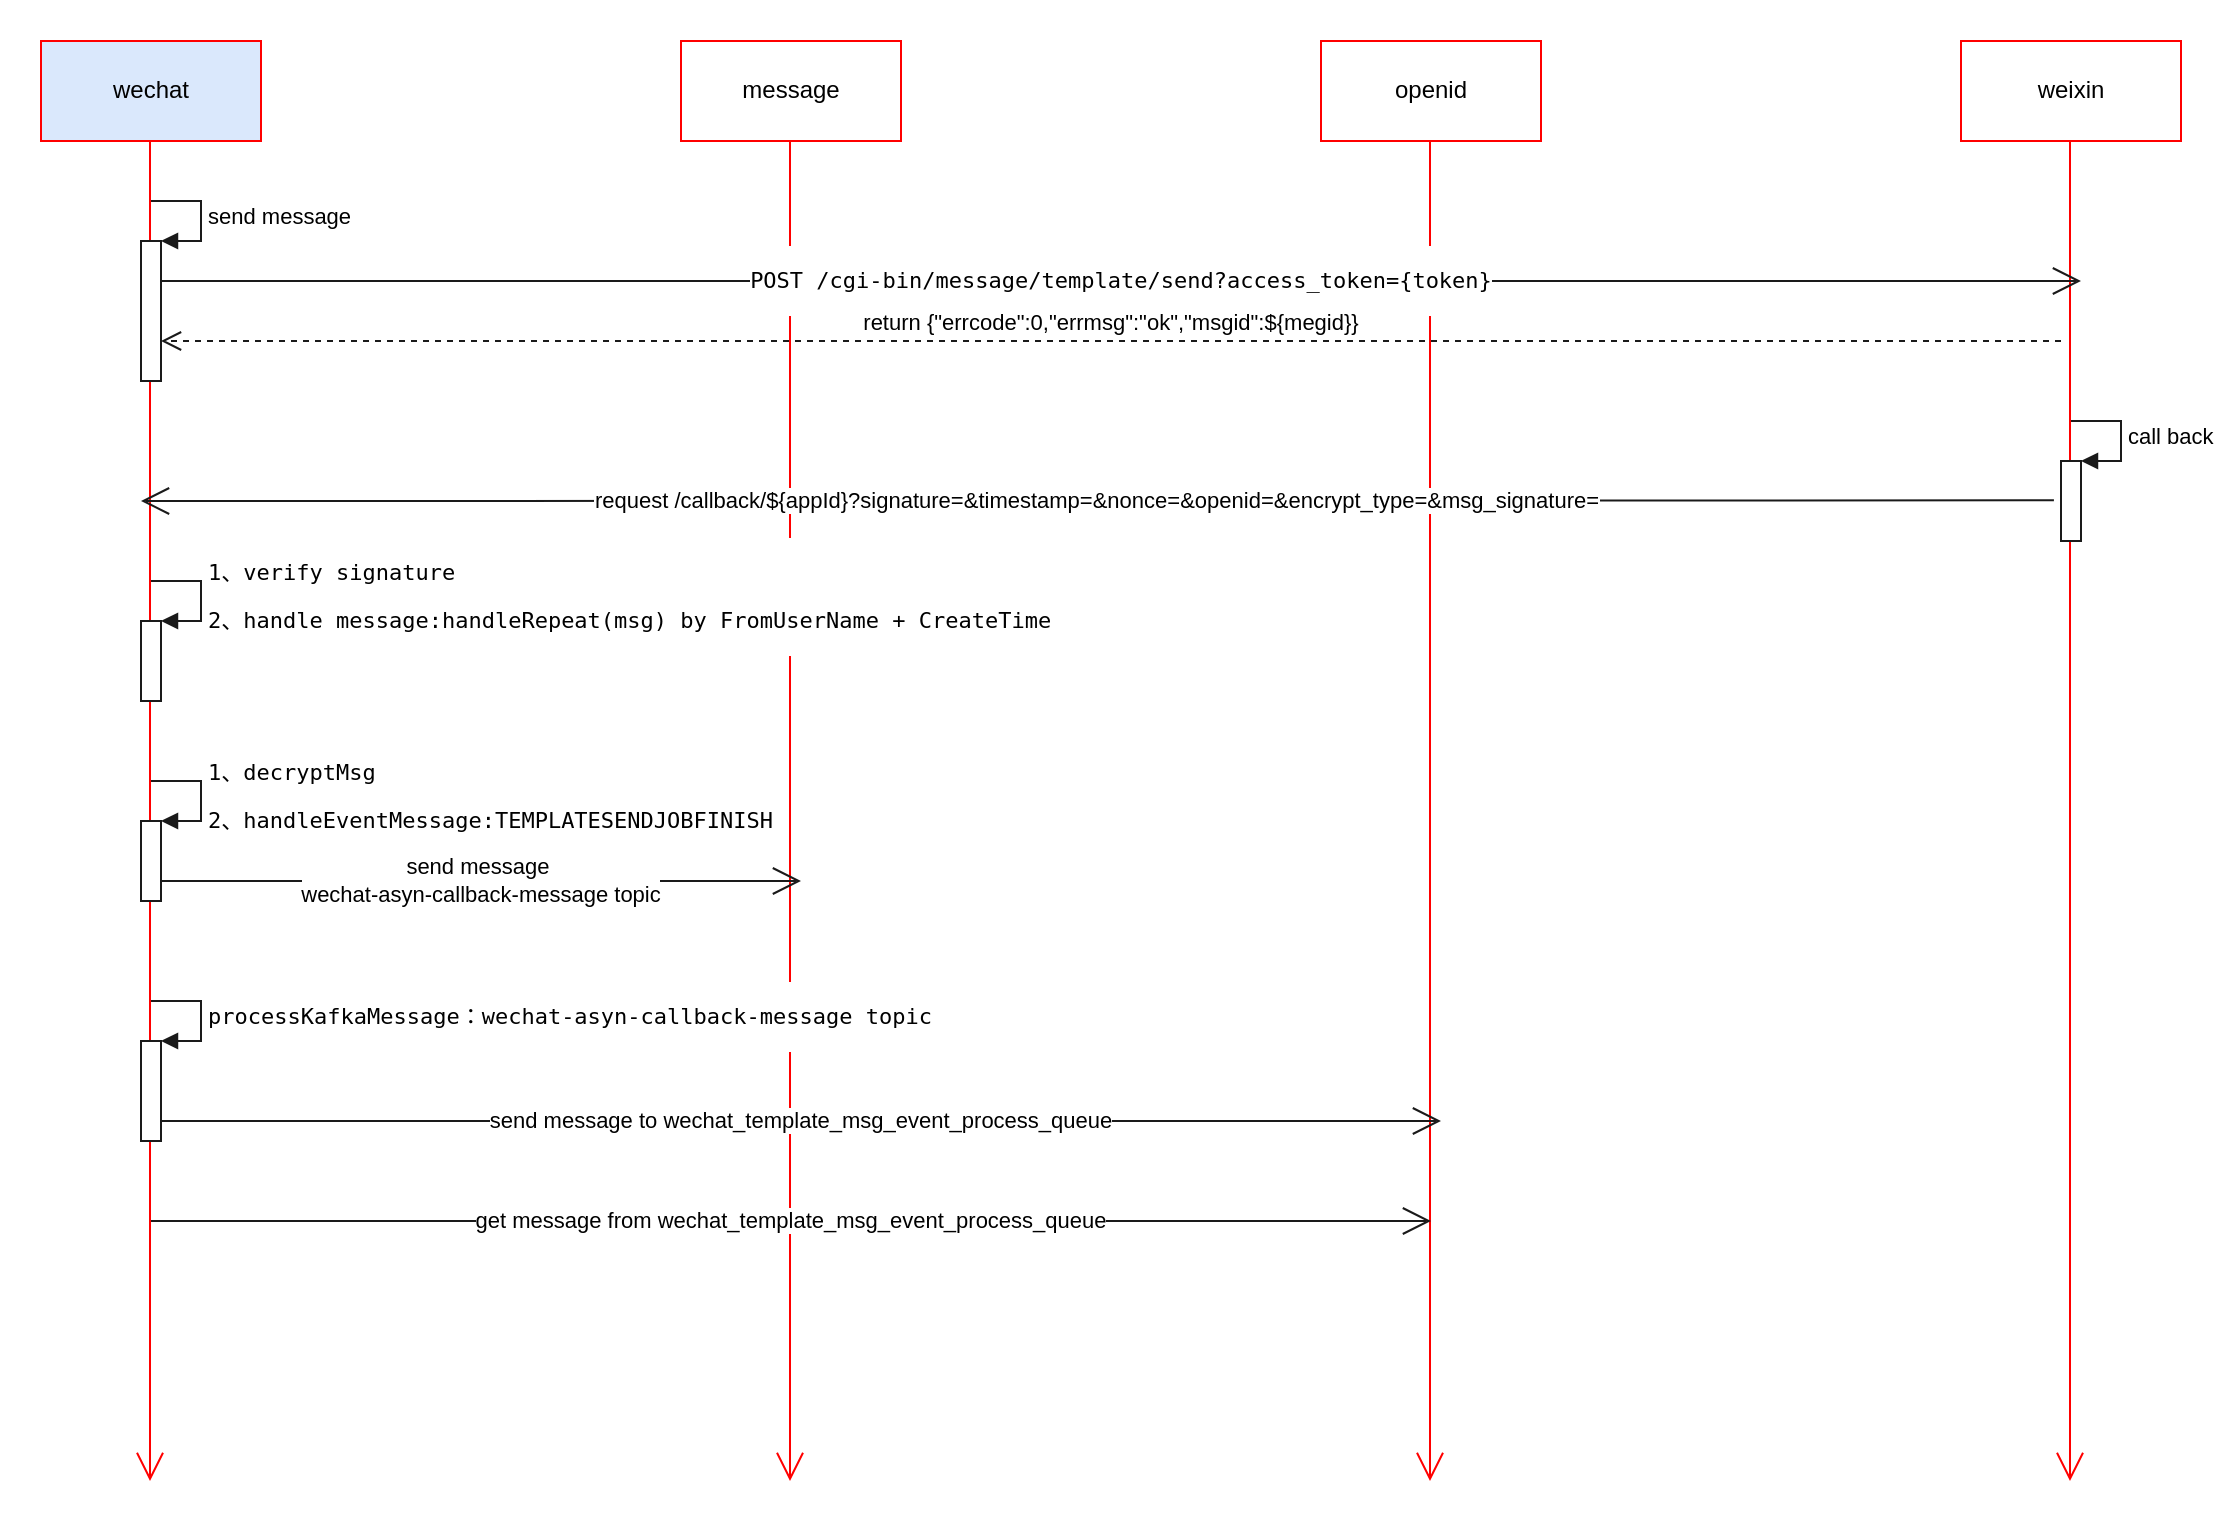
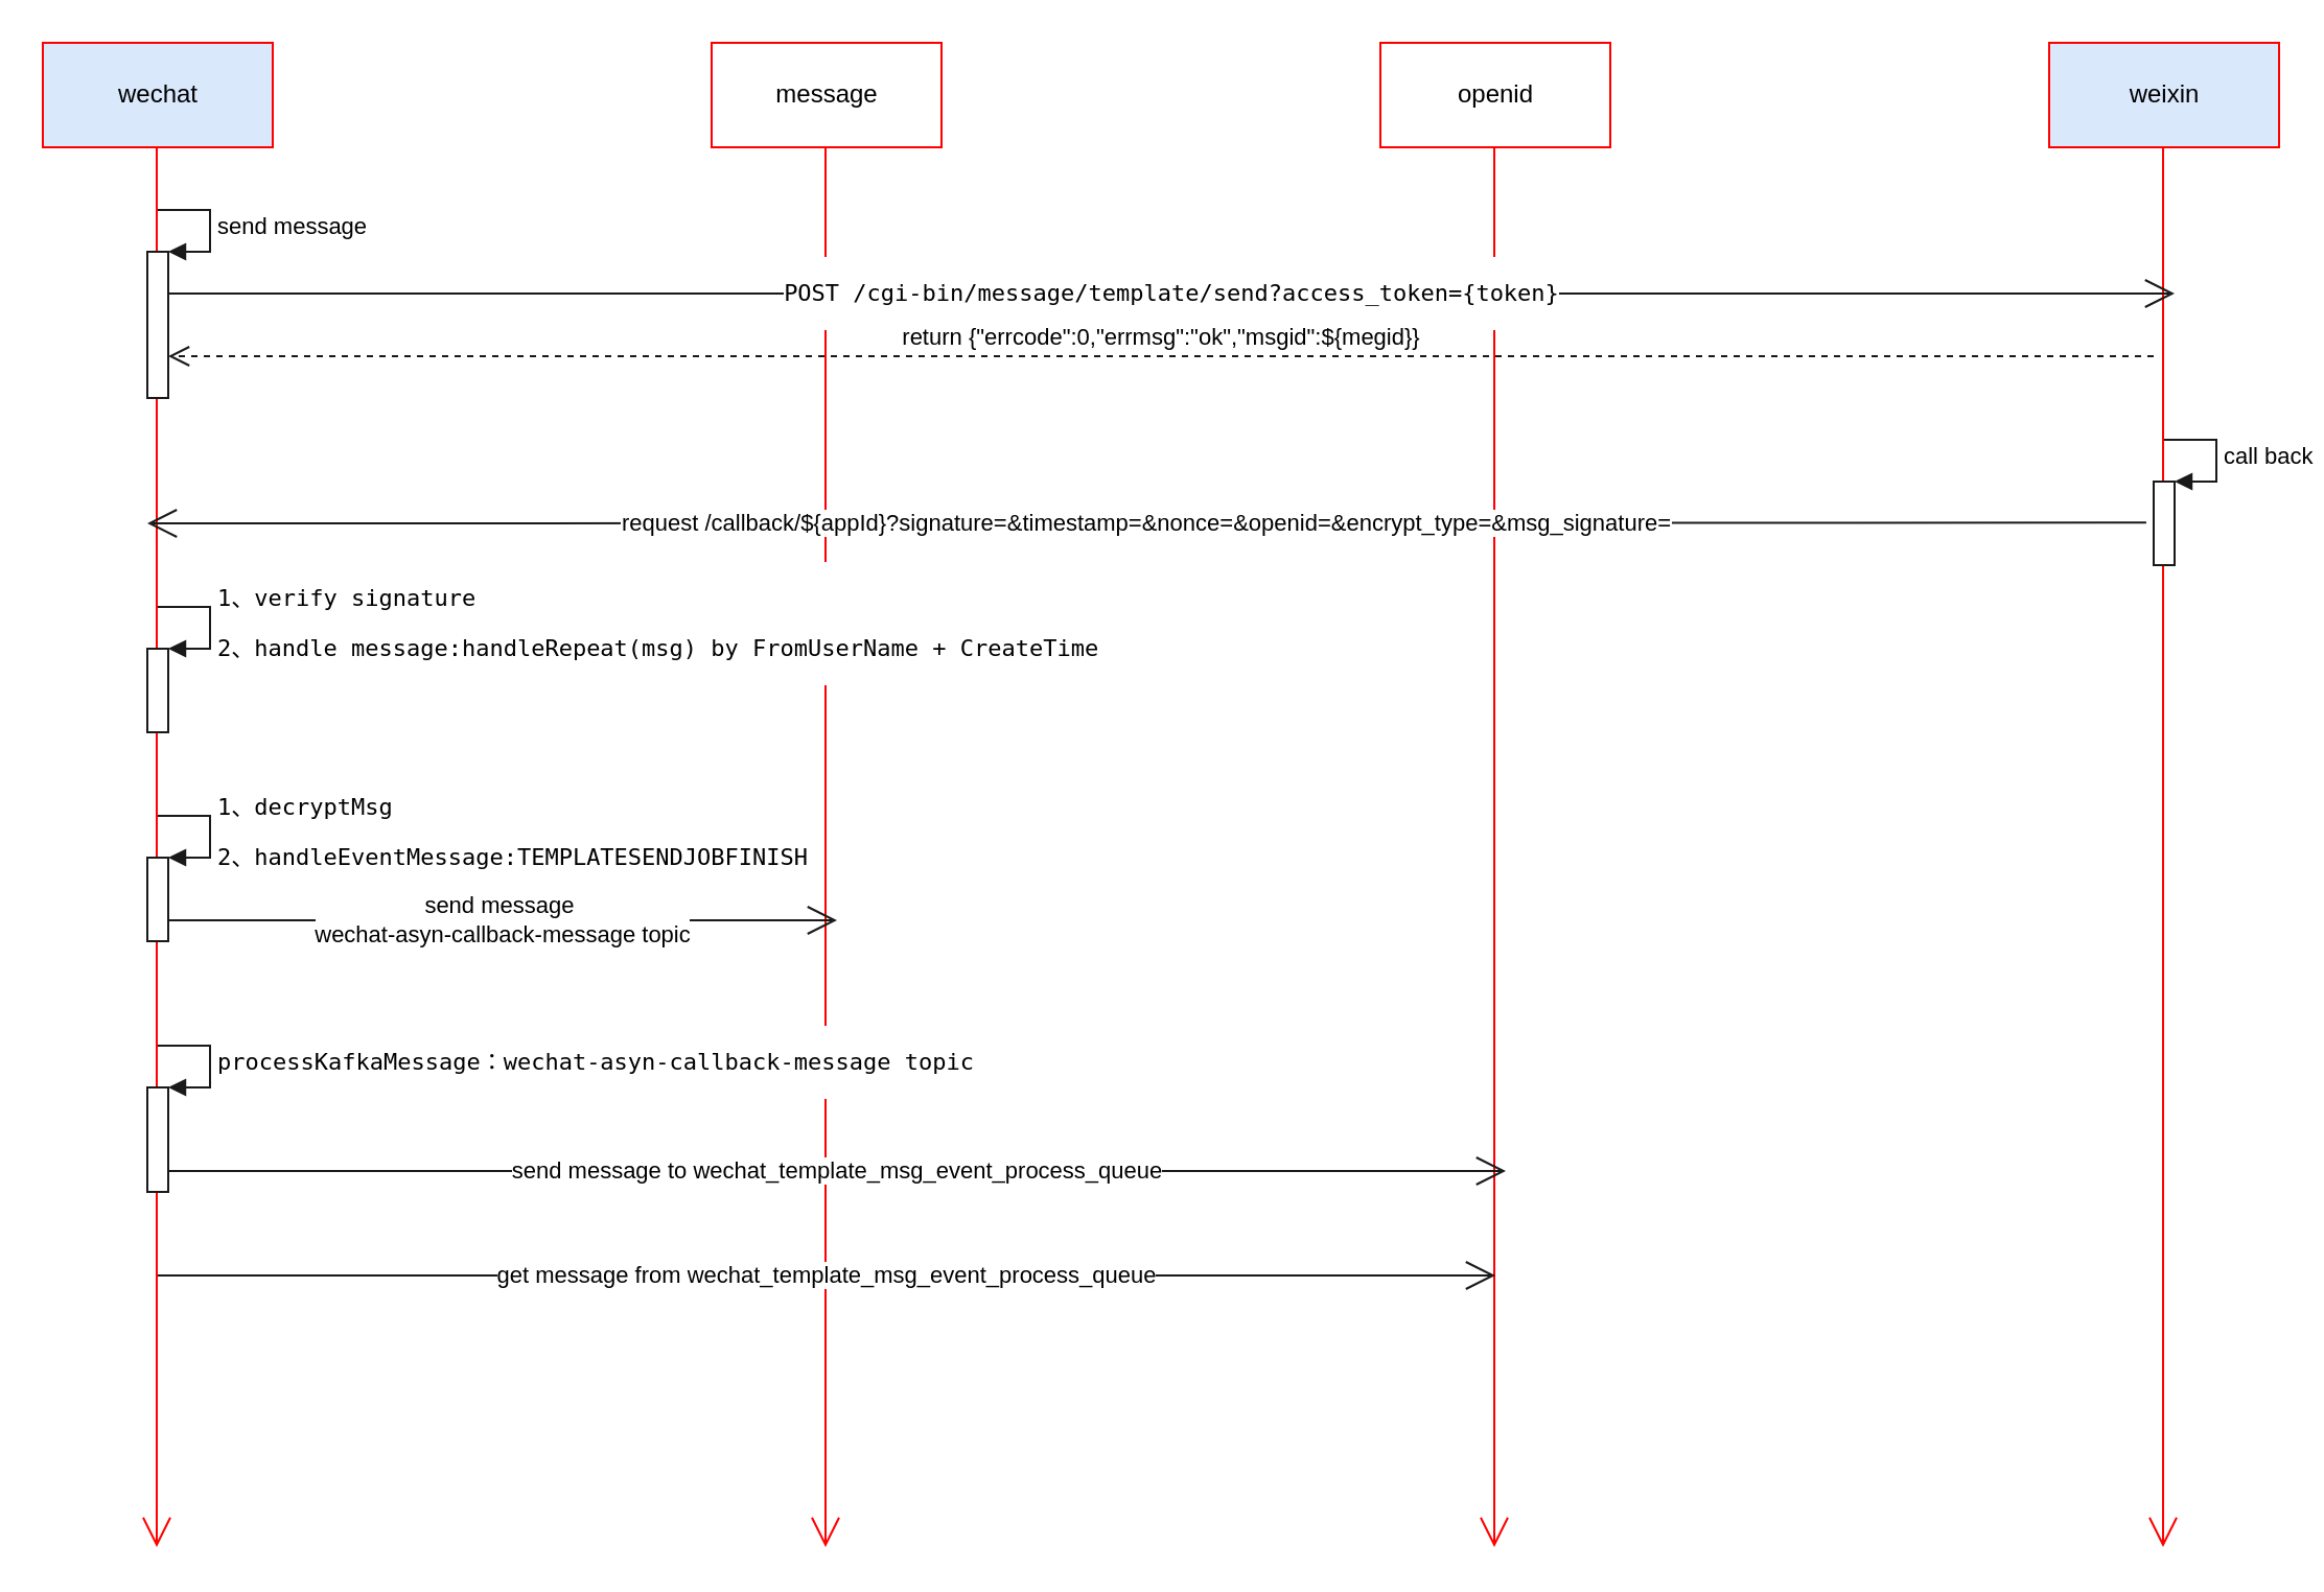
  <mxCell id="0" />
  <mxCell id="1" parent="0" />
  <mxCell id="2" value="wechat" style="html=1;strokeColor=#FF0000;fillColor=#dae8fc;" vertex="1" parent="1"><mxGeometry x="20" y="20" width="110" height="50" as="geometry" /></mxCell>
  <mxCell id="3" value="" style="endArrow=open;endFill=1;endSize=12;html=1;strokeColor=#FF0000;" edge="1" parent="1"><mxGeometry width="160" relative="1" as="geometry"><mxPoint x="74.5" y="70" as="sourcePoint" /><mxPoint x="74.5" y="740" as="targetPoint" /></mxGeometry></mxCell>
  <mxCell id="4" value="message" style="html=1;strokeColor=#FF0000;" vertex="1" parent="1"><mxGeometry x="340" y="20" width="110" height="50" as="geometry" /></mxCell>
  <mxCell id="5" value="" style="endArrow=open;endFill=1;endSize=12;html=1;strokeColor=#FF0000;" edge="1" parent="1"><mxGeometry width="160" relative="1" as="geometry"><mxPoint x="394.5" y="70" as="sourcePoint" /><mxPoint x="394.5" y="740" as="targetPoint" /></mxGeometry></mxCell>
  <mxCell id="6" value="openid" style="html=1;strokeColor=#FF0000;" vertex="1" parent="1"><mxGeometry x="660" y="20" width="110" height="50" as="geometry" /></mxCell>
  <mxCell id="7" value="" style="endArrow=open;endFill=1;endSize=12;html=1;strokeColor=#FF0000;" edge="1" parent="1"><mxGeometry width="160" relative="1" as="geometry"><mxPoint x="714.5" y="70" as="sourcePoint" /><mxPoint x="714.5" y="740" as="targetPoint" /></mxGeometry></mxCell>
- <mxCell id="8" value="weixin" style="html=1;strokeColor=#FF0000;" vertex="1" parent="1"><mxGeometry x="980" y="20" width="110" height="50" as="geometry" /></mxCell>
+ <mxCell id="8" value="weixin" style="html=1;strokeColor=#FF0000;fillColor=#dae8fc;" vertex="1" parent="1"><mxGeometry x="980" y="20" width="110" height="50" as="geometry" /></mxCell>
  <mxCell id="9" value="" style="endArrow=open;endFill=1;endSize=12;html=1;strokeColor=#FF0000;" edge="1" parent="1"><mxGeometry width="160" relative="1" as="geometry"><mxPoint x="1034.5" y="70" as="sourcePoint" /><mxPoint x="1034.5" y="740" as="targetPoint" /></mxGeometry></mxCell>
  <mxCell id="10" value="" style="html=1;points=[];perimeter=orthogonalPerimeter;strokeColor=#1A1A1A;" vertex="1" parent="1"><mxGeometry x="70" y="120" width="10" height="70" as="geometry" /></mxCell>
  <mxCell id="11" value="send message" style="edgeStyle=orthogonalEdgeStyle;html=1;align=left;spacingLeft=2;endArrow=block;rounded=0;entryX=1;entryY=0;strokeColor=#1A1A1A;" edge="1" target="10" parent="1"><mxGeometry relative="1" as="geometry"><mxPoint x="75" y="100" as="sourcePoint" /><Array as="points"><mxPoint x="100" y="100" /></Array></mxGeometry></mxCell>
  <mxCell id="12" value="&lt;pre&gt;POST /cgi-bin/message/template/send?access_token={token}&lt;/pre&gt;" style="endArrow=open;endFill=1;endSize=12;html=1;strokeColor=#1A1A1A;" edge="1" parent="1"><mxGeometry width="160" relative="1" as="geometry"><mxPoint x="80" y="140" as="sourcePoint" /><mxPoint x="1040" y="140" as="targetPoint" /></mxGeometry></mxCell>
  <mxCell id="13" value="return&amp;nbsp;{&quot;errcode&quot;:0,&quot;errmsg&quot;:&quot;ok&quot;,&quot;msgid&quot;:${megid}}" style="html=1;verticalAlign=bottom;endArrow=open;dashed=1;endSize=8;strokeColor=#1A1A1A;" edge="1" parent="1" target="10"><mxGeometry relative="1" as="geometry"><mxPoint x="1030" y="170" as="sourcePoint" /><mxPoint x="950" y="170" as="targetPoint" /></mxGeometry></mxCell>
  <mxCell id="14" value="" style="html=1;points=[];perimeter=orthogonalPerimeter;strokeColor=#1A1A1A;" vertex="1" parent="1"><mxGeometry x="1030" y="230" width="10" height="40" as="geometry" /></mxCell>
  <mxCell id="15" value="call back" style="edgeStyle=orthogonalEdgeStyle;html=1;align=left;spacingLeft=2;endArrow=block;rounded=0;entryX=1;entryY=0;strokeColor=#1A1A1A;" edge="1" target="14" parent="1"><mxGeometry relative="1" as="geometry"><mxPoint x="1035" y="210" as="sourcePoint" /><Array as="points"><mxPoint x="1060" y="210" /></Array></mxGeometry></mxCell>
  <mxCell id="16" value="request /callback/${appId}?signature=&amp;amp;timestamp=&amp;amp;nonce=&amp;amp;openid=&amp;amp;encrypt_type=&amp;amp;msg_signature=" style="endArrow=open;endFill=1;endSize=12;html=1;strokeColor=#1A1A1A;exitX=-0.354;exitY=0.492;exitDx=0;exitDy=0;exitPerimeter=0;" edge="1" parent="1" source="14"><mxGeometry width="160" relative="1" as="geometry"><mxPoint x="870" y="250" as="sourcePoint" /><mxPoint x="70" y="250" as="targetPoint" /></mxGeometry></mxCell>
  <mxCell id="17" value="" style="html=1;points=[];perimeter=orthogonalPerimeter;strokeColor=#1A1A1A;" vertex="1" parent="1"><mxGeometry x="70" y="310" width="10" height="40" as="geometry" /></mxCell>
  <mxCell id="18" value="&lt;pre&gt;1、verify signature&lt;/pre&gt;&lt;pre&gt;2、handle message:handleRepeat(msg) by FromUserName + CreateTime&lt;/pre&gt;" style="edgeStyle=orthogonalEdgeStyle;html=1;align=left;spacingLeft=2;endArrow=block;rounded=0;entryX=1;entryY=0;strokeColor=#1A1A1A;" edge="1" target="17" parent="1"><mxGeometry relative="1" as="geometry"><mxPoint x="75" y="290" as="sourcePoint" /><Array as="points"><mxPoint x="100" y="290" /></Array></mxGeometry></mxCell>
  <mxCell id="19" value="" style="html=1;points=[];perimeter=orthogonalPerimeter;strokeColor=#1A1A1A;" vertex="1" parent="1"><mxGeometry x="70" y="410" width="10" height="40" as="geometry" /></mxCell>
  <mxCell id="20" value="&lt;pre&gt;1、decryptMsg&lt;/pre&gt;&lt;pre&gt;2、handleEventMessage:TEMPLATESENDJOBFINISH&lt;/pre&gt;" style="edgeStyle=orthogonalEdgeStyle;html=1;align=left;spacingLeft=2;endArrow=block;rounded=0;entryX=1;entryY=0;strokeColor=#1A1A1A;" edge="1" target="19" parent="1"><mxGeometry relative="1" as="geometry"><mxPoint x="75" y="390" as="sourcePoint" /><Array as="points"><mxPoint x="100" y="390" /></Array></mxGeometry></mxCell>
  <mxCell id="21" value="send message&amp;nbsp;&lt;br&gt;wechat-asyn-callback-message topic" style="endArrow=open;endFill=1;endSize=12;html=1;strokeColor=#1A1A1A;" edge="1" parent="1"><mxGeometry width="160" relative="1" as="geometry"><mxPoint x="80" y="440" as="sourcePoint" /><mxPoint x="400" y="440" as="targetPoint" /></mxGeometry></mxCell>
  <mxCell id="22" value="" style="html=1;points=[];perimeter=orthogonalPerimeter;strokeColor=#1A1A1A;" vertex="1" parent="1"><mxGeometry x="70" y="520" width="10" height="50" as="geometry" /></mxCell>
  <mxCell id="23" value="&lt;pre&gt;processKafkaMessage：wechat-asyn-callback-message topic&lt;/pre&gt;" style="edgeStyle=orthogonalEdgeStyle;html=1;align=left;spacingLeft=2;endArrow=block;rounded=0;entryX=1;entryY=0;strokeColor=#1A1A1A;" edge="1" target="22" parent="1"><mxGeometry relative="1" as="geometry"><mxPoint x="75" y="500" as="sourcePoint" /><Array as="points"><mxPoint x="100" y="500" /></Array></mxGeometry></mxCell>
  <mxCell id="24" value="send message to&amp;nbsp;wechat_template_msg_event_process_queue" style="endArrow=open;endFill=1;endSize=12;html=1;strokeColor=#1A1A1A;" edge="1" parent="1"><mxGeometry width="160" relative="1" as="geometry"><mxPoint x="80" y="560" as="sourcePoint" /><mxPoint x="720" y="560" as="targetPoint" /></mxGeometry></mxCell>
  <mxCell id="25" value="get message from wechat_template_msg_event_process_queue&lt;br&gt;" style="endArrow=open;endFill=1;endSize=12;html=1;strokeColor=#1A1A1A;" edge="1" parent="1"><mxGeometry width="160" relative="1" as="geometry"><mxPoint x="75" y="610" as="sourcePoint" /><mxPoint x="715" y="610" as="targetPoint" /></mxGeometry></mxCell>
